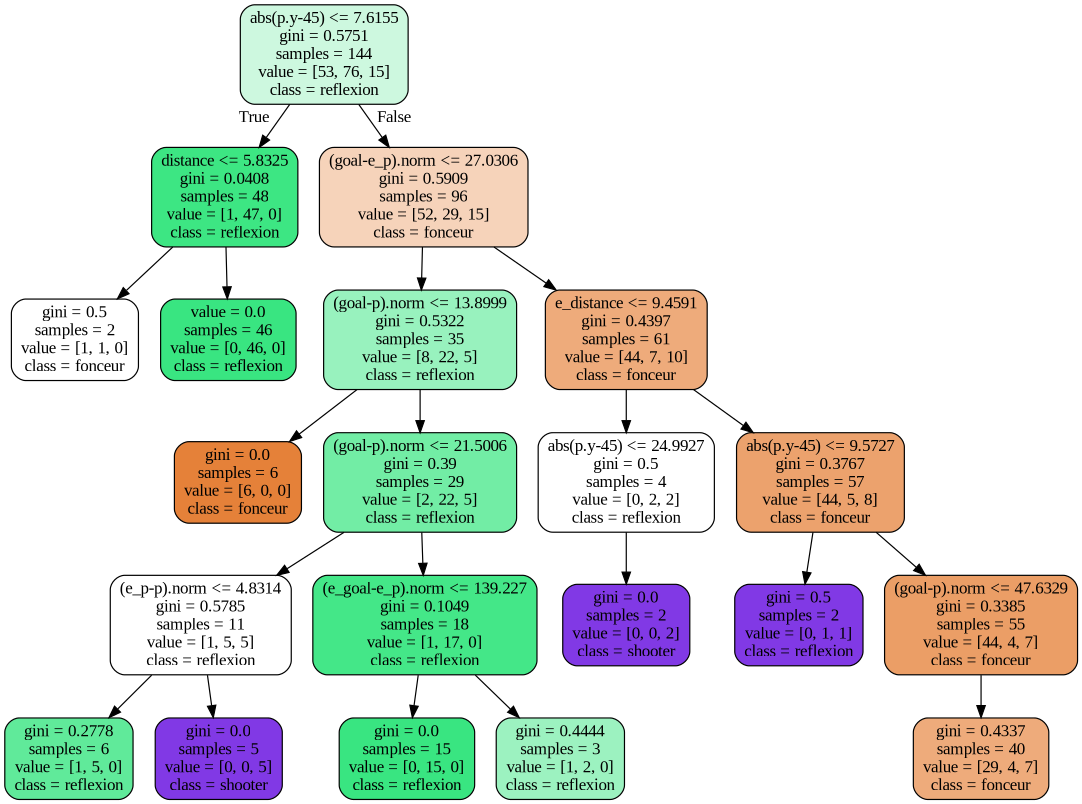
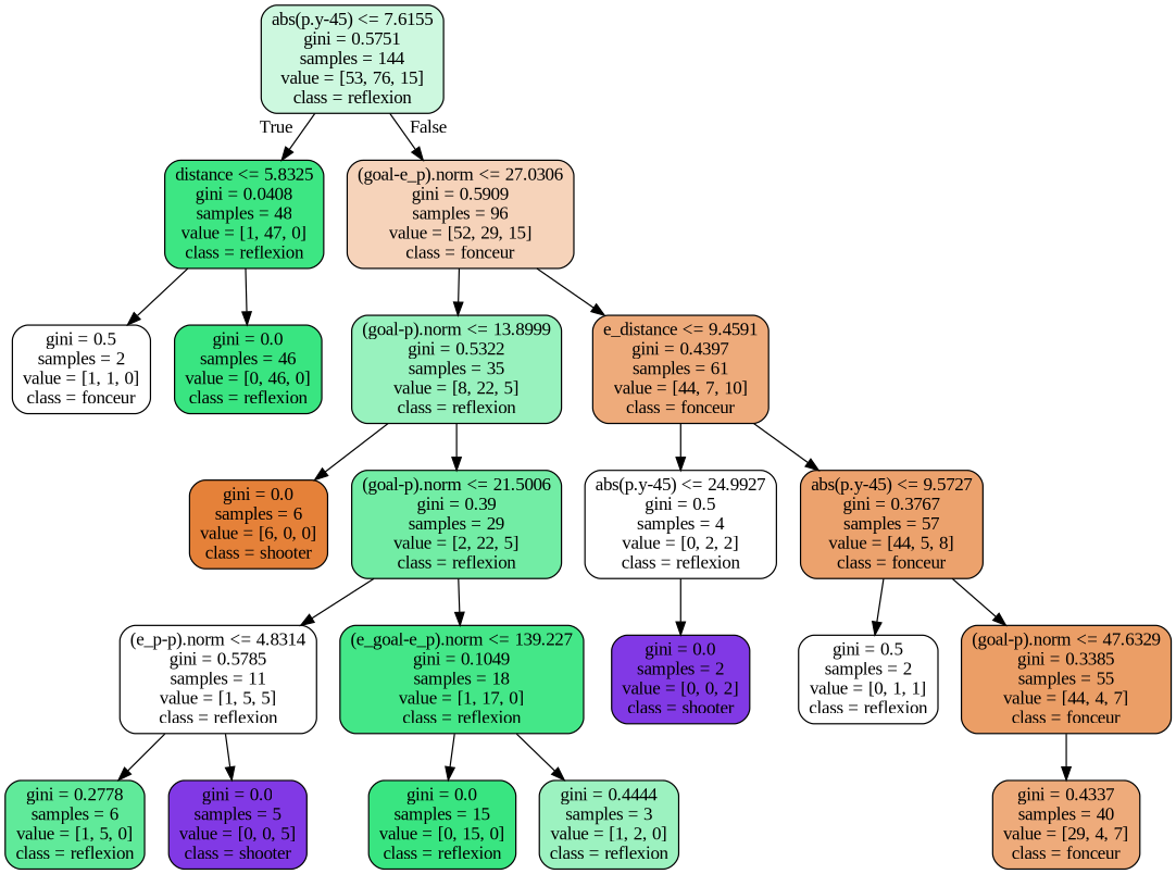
  digraph {
    fontname="Liberation Serif"
    node [color=black fillcolor="#39e58100" fontname="Liberation Serif" shape=box style="filled, rounded"]
    edge [fontname="Liberation Serif"]
    n1 [fillcolor="#39e58140" label="abs(p.y-45) <= 7.6155\ngini = 0.5751\nsamples = 144\nvalue = [53, 76, 15]\nclass = reflexion"]
    n2 [fillcolor="#39e581fa" label="distance <= 5.8325\ngini = 0.0408\nsamples = 48\nvalue = [1, 47, 0]\nclass = reflexion"]
    n3 [fillcolor="#e5813958" label="(goal-e_p).norm <= 27.0306\ngini = 0.5909\nsamples = 96\nvalue = [52, 29, 15]\nclass = fonceur"]
    n4 [fillcolor="#e5813900" label="gini = 0.5\nsamples = 2\nvalue = [1, 1, 0]\nclass = fonceur"]
-   n5 [fillcolor="#39e581ff" label="value = 0.0\nsamples = 46\nvalue = [0, 46, 0]\nclass = reflexion"]
+   n5 [fillcolor="#39e581ff" label="gini = 0.0\nsamples = 46\nvalue = [0, 46, 0]\nclass = reflexion"]
    n6 [fillcolor="#39e58184" label="(goal-p).norm <= 13.8999\ngini = 0.5322\nsamples = 35\nvalue = [8, 22, 5]\nclass = reflexion"]
    n7 [fillcolor="#e58139aa" label="e_distance <= 9.4591\ngini = 0.4397\nsamples = 61\nvalue = [44, 7, 10]\nclass = fonceur"]
-   n8 [fillcolor="#e58139ff" label="gini = 0.0\nsamples = 6\nvalue = [6, 0, 0]\nclass = fonceur"]
+   n8 [fillcolor="#e58139ff" label="gini = 0.0\nsamples = 6\nvalue = [6, 0, 0]\nclass = shooter"]
    n9 [fillcolor="#39e581b5" label="(goal-p).norm <= 21.5006\ngini = 0.39\nsamples = 29\nvalue = [2, 22, 5]\nclass = reflexion"]
    n10 [label="abs(p.y-45) <= 24.9927\ngini = 0.5\nsamples = 4\nvalue = [0, 2, 2]\nclass = reflexion"]
    n11 [fillcolor="#e58139bb" label="abs(p.y-45) <= 9.5727\ngini = 0.3767\nsamples = 57\nvalue = [44, 5, 8]\nclass = fonceur"]
    n12 [label="(e_p-p).norm <= 4.8314\ngini = 0.5785\nsamples = 11\nvalue = [1, 5, 5]\nclass = reflexion"]
    n13 [fillcolor="#39e581f0" label="(e_goal-e_p).norm <= 139.227\ngini = 0.1049\nsamples = 18\nvalue = [1, 17, 0]\nclass = reflexion"]
    n14 [fillcolor="#39e581cc" label="gini = 0.2778\nsamples = 6\nvalue = [1, 5, 0]\nclass = reflexion"]
    n15 [fillcolor="#8139e5ff" label="gini = 0.0\nsamples = 5\nvalue = [0, 0, 5]\nclass = shooter"]
    n16 [fillcolor="#39e581ff" label="gini = 0.0\nsamples = 15\nvalue = [0, 15, 0]\nclass = reflexion"]
    n17 [fillcolor="#39e5817f" label="gini = 0.4444\nsamples = 3\nvalue = [1, 2, 0]\nclass = reflexion"]
    n18 [fillcolor="#8139e5ff" label="gini = 0.0\nsamples = 2\nvalue = [0, 0, 2]\nclass = shooter"]
-   n19 [fillcolor="#8139e5ff" label="gini = 0.5\nsamples = 2\nvalue = [0, 1, 1]\nclass = reflexion"]
+   n19 [label="gini = 0.5\nsamples = 2\nvalue = [0, 1, 1]\nclass = reflexion"]
    n20 [fillcolor="#e58139c5" label="(goal-p).norm <= 47.6329\ngini = 0.3385\nsamples = 55\nvalue = [44, 4, 7]\nclass = fonceur"]
    n21 [fillcolor="#e58139aa" label="gini = 0.4337\nsamples = 40\nvalue = [29, 4, 7]\nclass = fonceur"]
    n1 -> n2 [headlabel=True labelangle=45 labeldistance=2.5]
    n1 -> n3 [headlabel=False labelangle=-45 labeldistance=2.5]
    n2 -> n4
    n2 -> n5
    n3 -> n6
    n3 -> n7
    n6 -> n8
    n6 -> n9
    n7 -> n10
    n7 -> n11
    n9 -> n12
    n9 -> n13
    n10 -> n18
    n11 -> n19
    n11 -> n20
    n12 -> n14
    n12 -> n15
    n13 -> n16
    n13 -> n17
    n20 -> n21
  }
